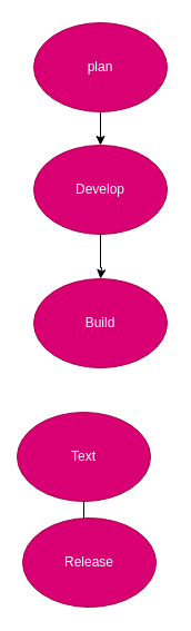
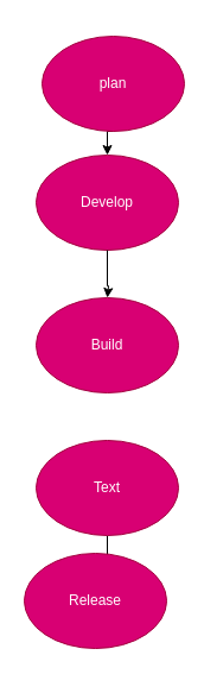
  <mxCell id="0" />
  <mxCell id="1" parent="0" />
  <mxCell id="2" style="edgeStyle=orthogonalEdgeStyle;rounded=0;orthogonalLoop=1;jettySize=auto;html=1;exitX=0.5;exitY=1;exitDx=0;exitDy=0;" edge="1" parent="1" source="3"><mxGeometry relative="1" as="geometry"><mxPoint x="90" y="130" as="targetPoint" /></mxGeometry></mxCell>
- <mxCell id="3" value="plan" style="ellipse;whiteSpace=wrap;html=1;fillColor=#d80073;fontColor=#ffffff;strokeColor=#A50040;" vertex="1" parent="1"><mxGeometry x="30" y="20" width="120" height="80" as="geometry" /></mxCell>
+ <mxCell id="3" value="plan" style="ellipse;whiteSpace=wrap;html=1;fillColor=#d80073;fontColor=#ffffff;strokeColor=#A50040;" vertex="1" parent="1"><mxGeometry x="35" y="30" width="120" height="80" as="geometry" /></mxCell>
  <mxCell id="4" value="Build" style="ellipse;whiteSpace=wrap;html=1;fillColor=#d80073;fontColor=#ffffff;strokeColor=#A50040;" vertex="1" parent="1"><mxGeometry x="30" y="250" width="120" height="80" as="geometry" /></mxCell>
  <mxCell id="5" value="Develop" style="ellipse;whiteSpace=wrap;html=1;fillColor=#d80073;fontColor=#ffffff;strokeColor=#A50040;" vertex="1" parent="1"><mxGeometry x="30" y="130" width="120" height="80" as="geometry" /></mxCell>
  <mxCell id="6" style="edgeStyle=orthogonalEdgeStyle;rounded=0;orthogonalLoop=1;jettySize=auto;html=1;" edge="1" parent="1" source="5"><mxGeometry relative="1" as="geometry"><mxPoint x="90" y="250" as="targetPoint" /><Array as="points"><mxPoint x="90" y="240" /><mxPoint x="91" y="240" /></Array></mxGeometry></mxCell>
  <mxCell id="7" value="" style="edgeStyle=orthogonalEdgeStyle;rounded=0;orthogonalLoop=1;jettySize=auto;html=1;" edge="1" parent="1" source="9" target="8"><mxGeometry relative="1" as="geometry" /></mxCell>
  <mxCell id="8" value="Release" style="ellipse;whiteSpace=wrap;html=1;fillColor=#d80073;fontColor=#ffffff;strokeColor=#A50040;" vertex="1" parent="1"><mxGeometry x="20" y="465" width="120" height="80" as="geometry" /></mxCell>
- <mxCell id="9" value="Text" style="ellipse;whiteSpace=wrap;html=1;fillColor=#d80073;fontColor=#ffffff;strokeColor=#A50040;" vertex="1" parent="1"><mxGeometry x="15" y="370" width="120" height="80" as="geometry" /></mxCell>
+ <mxCell id="9" value="Text" style="ellipse;whiteSpace=wrap;html=1;fillColor=#d80073;fontColor=#ffffff;strokeColor=#A50040;" vertex="1" parent="1"><mxGeometry x="30" y="370" width="120" height="80" as="geometry" /></mxCell>
